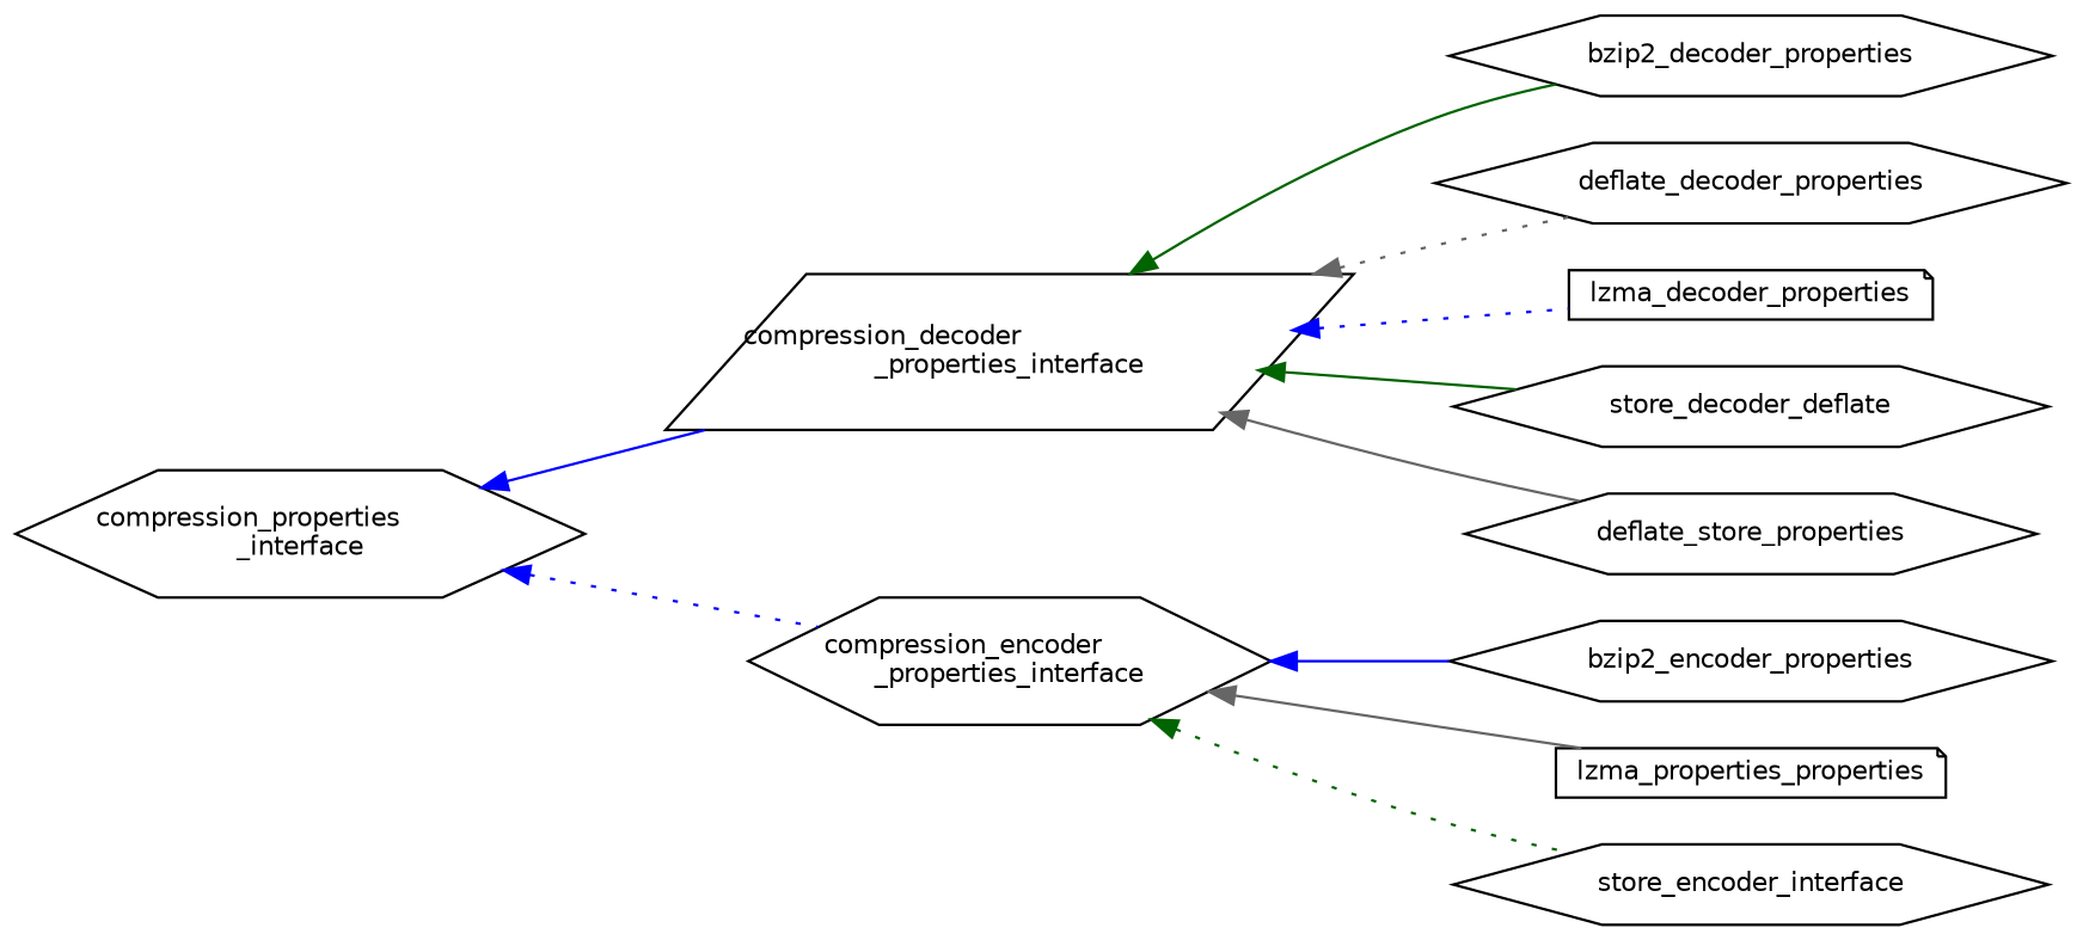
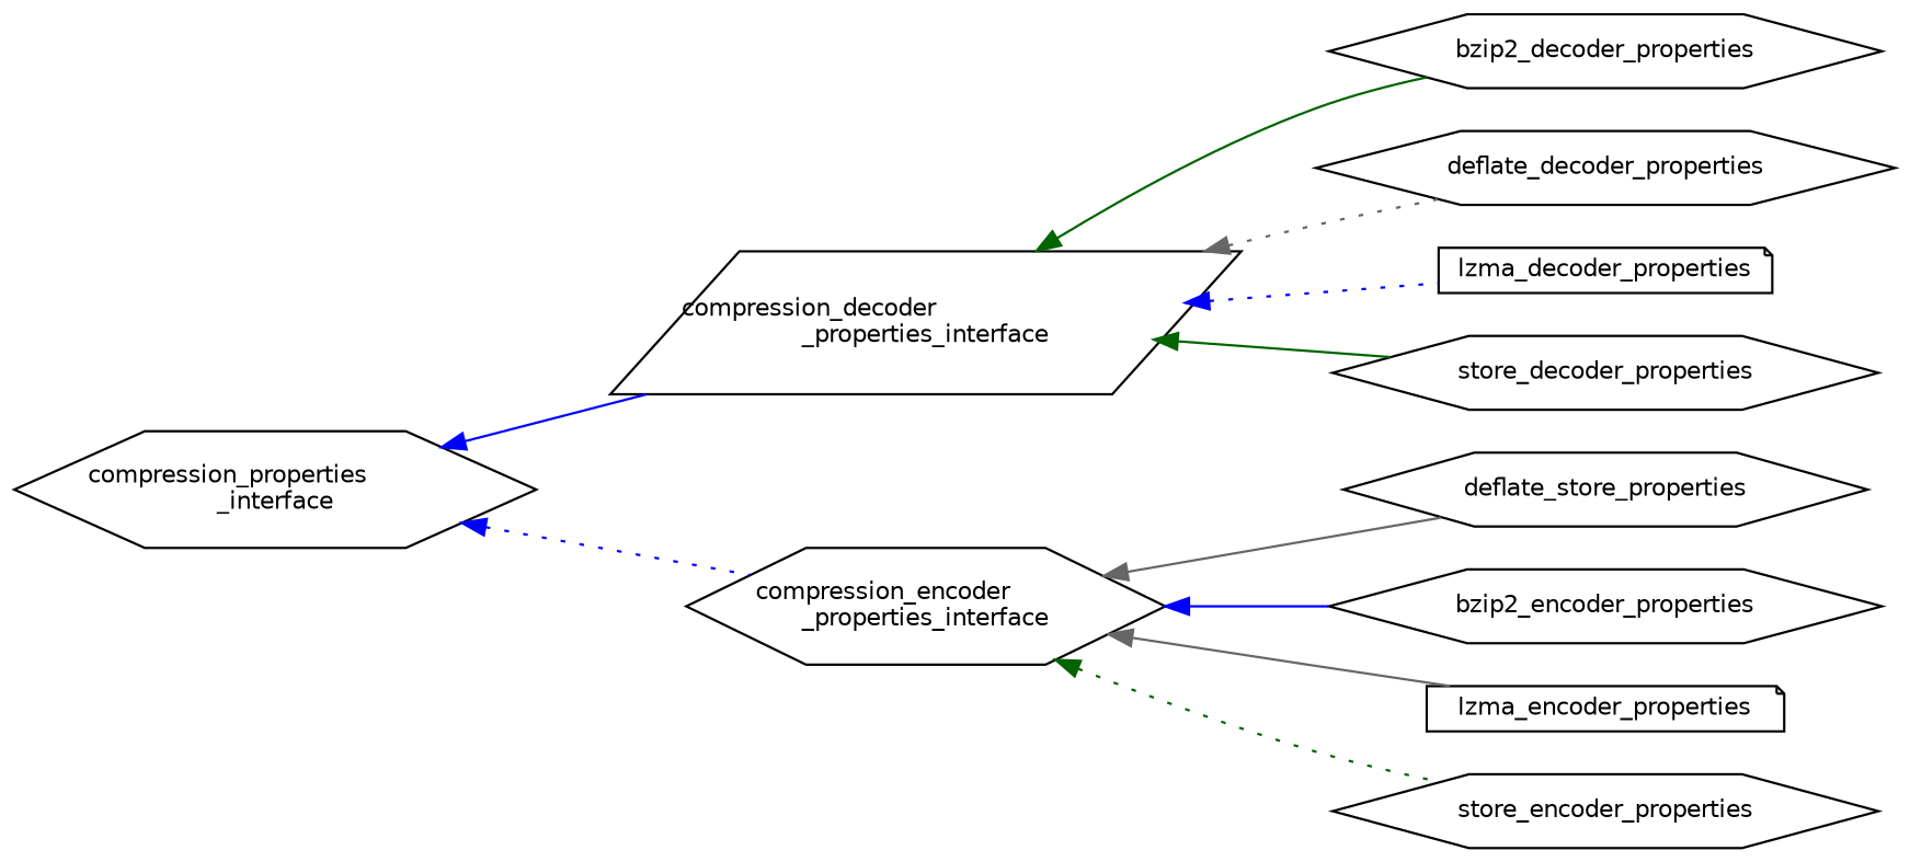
  digraph {
    rankdir=LR
    node [color=black fillcolor=white fontname=Helvetica fontsize=10 shape=hexagon style=filled]
    edge [color=blue dir=back fontname=Helvetica fontsize=10 labelfontname=Helvetica labelfontsize=10 style=solid]
    n1 [height=0.2 label="compression_properties\l_interface" width=0.4]
    n2 [height=0.2 label="compression_decoder\l_properties_interface" shape=parallelogram width=0.4]
    n3 [height=0.2 label="compression_encoder\l_properties_interface" width=0.4]
    n4 [height=0.2 label=bzip2_decoder_properties width=0.4]
    n5 [height=0.2 label=deflate_decoder_properties width=0.4]
    n6 [height=0.2 label=lzma_decoder_properties shape=note width=0.4]
-   n7 [height=0.2 label=store_decoder_deflate width=0.4]
+   n7 [height=0.2 label=store_decoder_properties width=0.4]
    n8 [height=0.2 label=bzip2_encoder_properties width=0.4]
    n9 [height=0.2 label=deflate_store_properties width=0.4]
-   n10 [height=0.2 label=lzma_properties_properties shape=note width=0.4]
-   n11 [height=0.2 label=store_encoder_interface width=0.4]
+   n10 [height=0.2 label=lzma_encoder_properties shape=note width=0.4]
+   n11 [height=0.2 label=store_encoder_properties width=0.4]
    n1 -> n2
    n1 -> n3 [style=dotted]
    n2 -> n4 [color=darkgreen]
    n2 -> n5 [color=gray40 style=dotted]
    n2 -> n6 [style=dotted]
    n2 -> n7 [color=darkgreen]
    n3 -> n8
-   n2 -> n9 [color=gray40]
+   n3 -> n9 [color=gray40]
    n3 -> n10 [color=gray40]
    n3 -> n11 [color=darkgreen style=dotted]
  }
